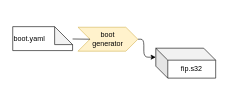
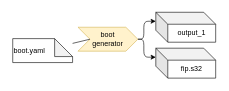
  <mxCell id="0" />
  <mxCell id="1" parent="0" />
+ <mxCell id="2" style="edgeStyle=none;html=1;entryX=0;entryY=0;entryDx=0;entryDy=15;entryPerimeter=0;" edge="1" parent="1" source="4" target="5"><mxGeometry relative="1" as="geometry"><Array as="points"><mxPoint x="239" y="65" /><mxPoint x="239" y="35" /></Array></mxGeometry></mxCell>
  <mxCell id="3" style="edgeStyle=none;html=1;entryX=0;entryY=0;entryDx=0;entryDy=15;entryPerimeter=0;" edge="1" parent="1" source="4" target="6"><mxGeometry relative="1" as="geometry"><Array as="points"><mxPoint x="239" y="65" /><mxPoint x="239" y="95" /></Array></mxGeometry></mxCell>
  <mxCell id="4" value="boot&lt;br&gt;generator" style="shape=step;perimeter=stepPerimeter;whiteSpace=wrap;html=1;fixedSize=1;fillColor=#fff2cc;strokeColor=#d6b656;" vertex="1" parent="1"><mxGeometry x="129" y="45" width="100" height="40" as="geometry" /></mxCell>
+ <mxCell id="5" value="output_1" style="shape=cube;whiteSpace=wrap;html=1;boundedLbl=1;backgroundOutline=1;darkOpacity=0.05;darkOpacity2=0.1;" vertex="1" parent="1"><mxGeometry x="259" y="20" width="100" height="50" as="geometry" /></mxCell>
  <mxCell id="6" value="fip.s32" style="shape=cube;whiteSpace=wrap;html=1;boundedLbl=1;backgroundOutline=1;darkOpacity=0.05;darkOpacity2=0.1;" vertex="1" parent="1"><mxGeometry x="259" y="80" width="100" height="50" as="geometry" /></mxCell>
  <mxCell id="7" style="edgeStyle=none;html=1;entryX=0;entryY=0.5;entryDx=0;entryDy=0;endArrow=none;" edge="1" parent="1" source="8" target="4"><mxGeometry relative="1" as="geometry" /></mxCell>
- <mxCell id="8" value="boot.yaml" style="shape=note;whiteSpace=wrap;html=1;backgroundOutline=1;darkOpacity=0.05;align=left;" vertex="1" parent="1"><mxGeometry x="20" y="44" width="100" height="40" as="geometry" /></mxCell>
+ <mxCell id="8" value="boot.yaml" style="shape=note;whiteSpace=wrap;html=1;backgroundOutline=1;darkOpacity=0.05;align=left;" vertex="1" parent="1"><mxGeometry x="20" y="64" width="100" height="40" as="geometry" /></mxCell>
